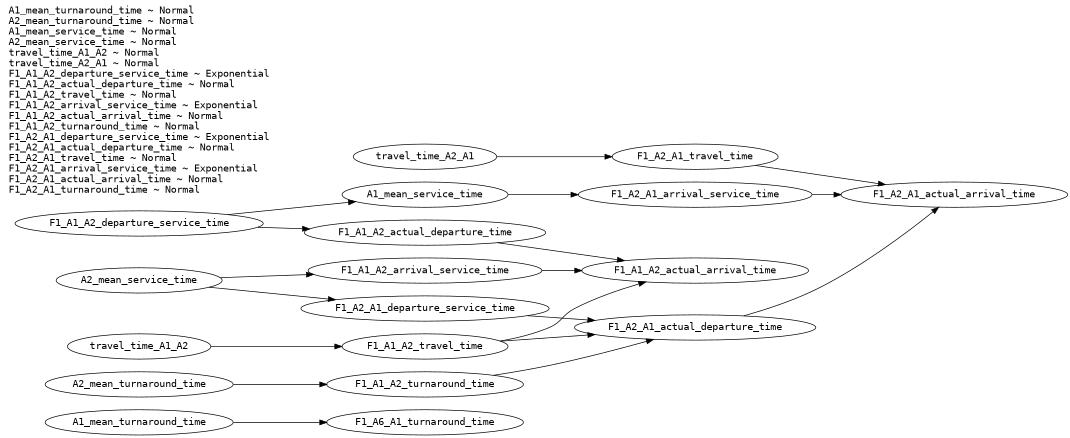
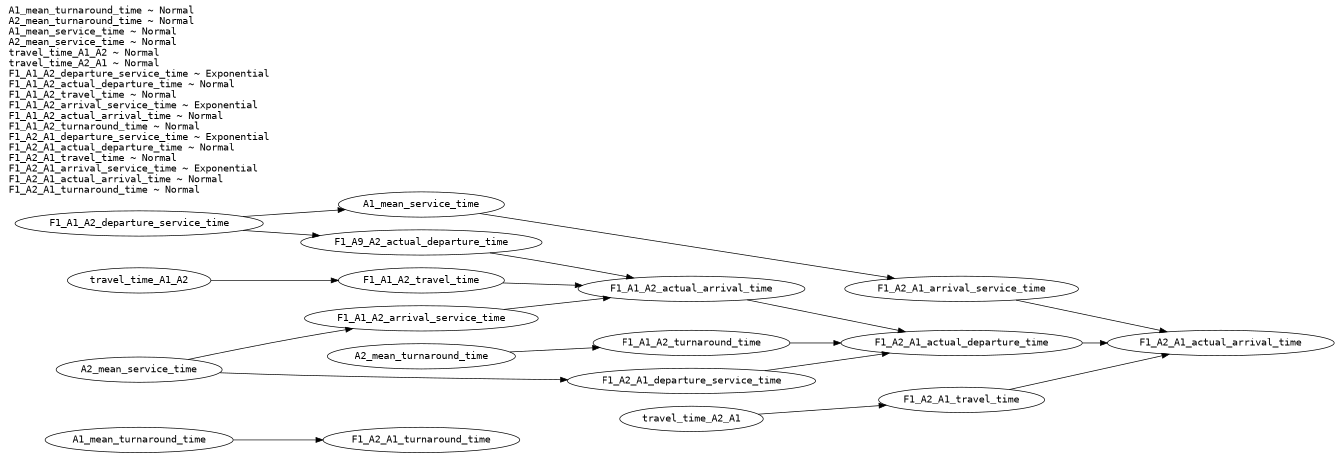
  digraph {
    fontname="DejaVu Sans Mono"
    rankdir=LR
    node [fillcolor=white fontname="DejaVu Sans Mono" shape=ellipse style=filled]
    edge [fontname="DejaVu Sans Mono"]
    n1 [label=A1_mean_turnaround_time]
-   n2 [label=F1_A6_A1_turnaround_time]
+   n2 [label=F1_A2_A1_turnaround_time]
    n3 [label=A2_mean_turnaround_time]
    n4 [label=F1_A1_A2_turnaround_time]
    n5 [label=F1_A2_A1_actual_departure_time]
    n6 [label=A1_mean_service_time]
    n7 [label=F1_A2_A1_arrival_service_time]
    n8 [label=F1_A1_A2_departure_service_time]
-   n9 [label=F1_A1_A2_actual_departure_time]
+   n9 [label=F1_A9_A2_actual_departure_time]
    n10 [label=F1_A2_A1_actual_arrival_time]
    n11 [label=A2_mean_service_time]
    n12 [label=F1_A1_A2_arrival_service_time]
    n13 [label=F1_A2_A1_departure_service_time]
    n14 [label=F1_A1_A2_actual_arrival_time]
    n15 [label=travel_time_A1_A2]
    n16 [label=F1_A1_A2_travel_time]
    n17 [label=travel_time_A2_A1]
    n18 [label=F1_A2_A1_travel_time]
    n19 [label="A1_mean_turnaround_time ~ Normal\lA2_mean_turnaround_time ~ Normal\lA1_mean_service_time ~ Normal\lA2_mean_service_time ~ Normal\ltravel_time_A1_A2 ~ Normal\ltravel_time_A2_A1 ~ Normal\lF1_A1_A2_departure_service_time ~ Exponential\lF1_A1_A2_actual_departure_time ~ Normal\lF1_A1_A2_travel_time ~ Normal\lF1_A1_A2_arrival_service_time ~ Exponential\lF1_A1_A2_actual_arrival_time ~ Normal\lF1_A1_A2_turnaround_time ~ Normal\lF1_A2_A1_departure_service_time ~ Exponential\lF1_A2_A1_actual_departure_time ~ Normal\lF1_A2_A1_travel_time ~ Normal\lF1_A2_A1_arrival_service_time ~ Exponential\lF1_A2_A1_actual_arrival_time ~ Normal\lF1_A2_A1_turnaround_time ~ Normal\l" shape=plaintext fillcolor="" style=""]
    n1 -> n2
    n3 -> n4
    n4 -> n5
    n5 -> n10
    n6 -> n7
    n7 -> n10
    n8 -> n6
    n8 -> n9
    n9 -> n14
    n11 -> n12
    n11 -> n13
    n12 -> n14
    n13 -> n5
-   n16 -> n5
+   n14 -> n5
    n15 -> n16
    n16 -> n14
    n17 -> n18
    n18 -> n10
  }
